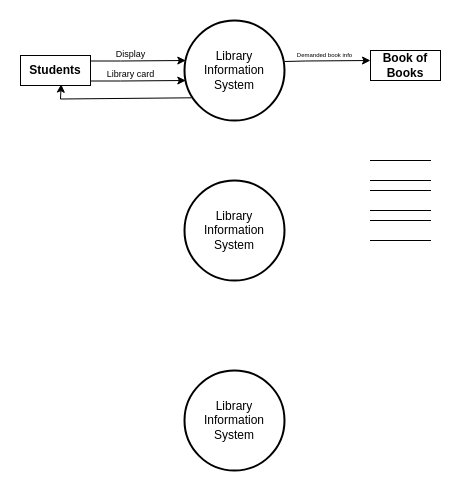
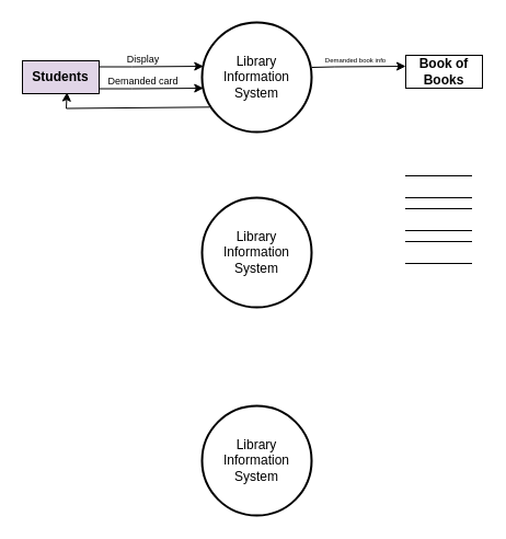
  <mxCell id="0" />
  <mxCell id="1" parent="0" />
  <mxCell id="2" value="Library Information System" style="strokeWidth=2;html=1;shape=mxgraph.flowchart.start_2;whiteSpace=wrap;" vertex="1" parent="1"><mxGeometry x="184" y="20" width="100" height="100" as="geometry" /></mxCell>
  <mxCell id="3" value="" style="endArrow=classic;html=1;rounded=0;entryX=0.013;entryY=0.395;entryDx=0;entryDy=0;entryPerimeter=0;exitX=1.001;exitY=0.41;exitDx=0;exitDy=0;exitPerimeter=0;" edge="1" parent="1" source="2"><mxGeometry width="50" height="50" relative="1" as="geometry"><mxPoint x="274.7" y="60.5" as="sourcePoint" /><mxPoint x="370" y="60" as="targetPoint" /><Array as="points"><mxPoint x="304.7" y="60.5" /></Array></mxGeometry></mxCell>
  <mxCell id="4" value="" style="endArrow=classic;html=1;rounded=0;entryX=0.013;entryY=0.395;entryDx=0;entryDy=0;entryPerimeter=0;" edge="1" parent="1"><mxGeometry width="50" height="50" relative="1" as="geometry"><mxPoint x="90" y="80.5" as="sourcePoint" /><mxPoint x="185.3" y="80" as="targetPoint" /><Array as="points"><mxPoint x="120" y="80.5" /></Array></mxGeometry></mxCell>
  <mxCell id="5" value="" style="endArrow=classic;html=1;rounded=0;entryX=0.013;entryY=0.395;entryDx=0;entryDy=0;entryPerimeter=0;" edge="1" parent="1"><mxGeometry width="50" height="50" relative="1" as="geometry"><mxPoint x="90" y="60.5" as="sourcePoint" /><mxPoint x="185.3" y="60" as="targetPoint" /><Array as="points"><mxPoint x="120" y="60.5" /></Array></mxGeometry></mxCell>
  <mxCell id="6" value="" style="endArrow=classic;html=1;rounded=0;exitX=0.07;exitY=0.773;exitDx=0;exitDy=0;exitPerimeter=0;entryX=0.581;entryY=0.956;entryDx=0;entryDy=0;entryPerimeter=0;" edge="1" parent="1" source="2" target="7"><mxGeometry width="50" height="50" relative="1" as="geometry"><mxPoint x="191.6" y="95.9" as="sourcePoint" /><mxPoint x="60" y="87.5" as="targetPoint" /><Array as="points"><mxPoint x="60" y="98.5" /></Array></mxGeometry></mxCell>
- <mxCell id="7" value="&lt;b&gt;Students&lt;/b&gt;" style="rounded=0;whiteSpace=wrap;html=1;" vertex="1" parent="1"><mxGeometry x="20" y="55" width="70" height="30" as="geometry" /></mxCell>
+ <mxCell id="7" value="&lt;b&gt;Students&lt;/b&gt;" style="rounded=0;whiteSpace=wrap;html=1;fillColor=#e1d5e7;" vertex="1" parent="1"><mxGeometry x="20" y="55" width="70" height="30" as="geometry" /></mxCell>
  <mxCell id="8" value="&lt;b&gt;Book of Books&lt;/b&gt;" style="rounded=0;whiteSpace=wrap;html=1;" vertex="1" parent="1"><mxGeometry x="370" y="50" width="70" height="30" as="geometry" /></mxCell>
  <mxCell id="9" value="&lt;font style=&quot;font-size: 9px;&quot;&gt;Display&lt;/font&gt;" style="text;html=1;align=center;verticalAlign=middle;resizable=0;points=[];autosize=1;strokeColor=none;fillColor=none;" vertex="1" parent="1"><mxGeometry x="90" y="38" width="80" height="30" as="geometry" /></mxCell>
- <mxCell id="10" value="&lt;font style=&quot;font-size: 9px;&quot;&gt;Library card&lt;/font&gt;" style="text;html=1;align=center;verticalAlign=middle;resizable=0;points=[];autosize=1;strokeColor=none;fillColor=none;" vertex="1" parent="1"><mxGeometry x="95" y="58" width="70" height="30" as="geometry" /></mxCell>
+ <mxCell id="10" value="&lt;font style=&quot;font-size: 9px;&quot;&gt;Demanded card&lt;/font&gt;" style="text;html=1;align=center;verticalAlign=middle;resizable=0;points=[];autosize=1;strokeColor=none;fillColor=none;" vertex="1" parent="1"><mxGeometry x="95" y="58" width="70" height="30" as="geometry" /></mxCell>
  <mxCell id="11" value="&lt;font style=&quot;font-size: 6px;&quot;&gt;Demanded book info&lt;/font&gt;" style="text;html=1;align=center;verticalAlign=middle;resizable=0;points=[];autosize=1;strokeColor=none;fillColor=none;" vertex="1" parent="1"><mxGeometry x="284" y="38" width="80" height="30" as="geometry" /></mxCell>
  <mxCell id="12" value="Library Information System" style="strokeWidth=2;html=1;shape=mxgraph.flowchart.start_2;whiteSpace=wrap;" vertex="1" parent="1"><mxGeometry x="184" y="180" width="100" height="100" as="geometry" /></mxCell>
  <mxCell id="13" value="Library Information System" style="strokeWidth=2;html=1;shape=mxgraph.flowchart.start_2;whiteSpace=wrap;" vertex="1" parent="1"><mxGeometry x="184" y="370" width="100" height="100" as="geometry" /></mxCell>
  <mxCell id="14" value="" style="shape=partialRectangle;whiteSpace=wrap;html=1;left=0;right=0;fillColor=none;fontSize=8;" vertex="1" parent="1"><mxGeometry x="370" y="160" width="60" height="20" as="geometry" /></mxCell>
  <mxCell id="15" value="" style="shape=partialRectangle;whiteSpace=wrap;html=1;left=0;right=0;fillColor=none;fontSize=8;" vertex="1" parent="1"><mxGeometry x="370" y="190" width="60" height="20" as="geometry" /></mxCell>
  <mxCell id="16" value="" style="shape=partialRectangle;whiteSpace=wrap;html=1;left=0;right=0;fillColor=none;fontSize=8;" vertex="1" parent="1"><mxGeometry x="370" y="220" width="60" height="20" as="geometry" /></mxCell>
